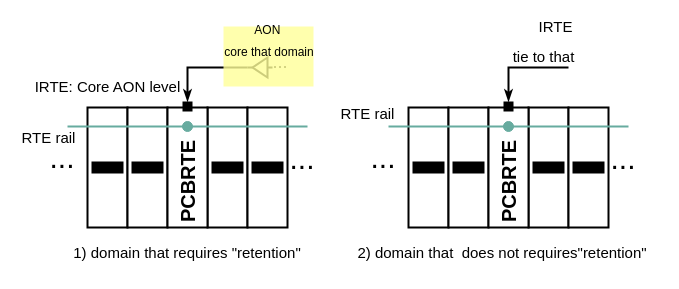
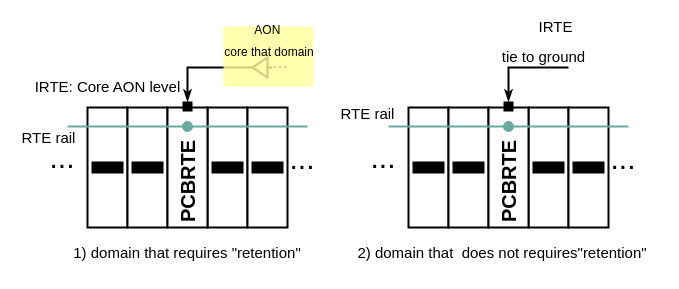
  <mxCell id="0" />
  <mxCell id="1" parent="0" />
  <mxCell id="2" value="" style="rounded=0;whiteSpace=wrap;html=1;strokeWidth=2;" parent="1" vertex="1"><mxGeometry x="87" y="107" width="40" height="120" as="geometry" /></mxCell>
  <mxCell id="3" value="" style="rounded=0;whiteSpace=wrap;html=1;fillColor=#000000;strokeWidth=2;" parent="1" vertex="1"><mxGeometry x="92" y="162" width="30" height="10" as="geometry" /></mxCell>
  <mxCell id="4" value="" style="rounded=0;whiteSpace=wrap;html=1;strokeWidth=2;" parent="1" vertex="1"><mxGeometry x="127" y="107" width="40" height="120" as="geometry" /></mxCell>
  <mxCell id="5" value="" style="rounded=0;whiteSpace=wrap;html=1;fillColor=#000000;strokeWidth=2;" parent="1" vertex="1"><mxGeometry x="132" y="162" width="30" height="10" as="geometry" /></mxCell>
  <mxCell id="6" value="" style="rounded=0;whiteSpace=wrap;html=1;strokeWidth=2;" parent="1" vertex="1"><mxGeometry x="207" y="107" width="40" height="120" as="geometry" /></mxCell>
  <mxCell id="7" value="" style="rounded=0;whiteSpace=wrap;html=1;fillColor=#000000;strokeWidth=2;" parent="1" vertex="1"><mxGeometry x="212" y="162" width="30" height="10" as="geometry" /></mxCell>
  <mxCell id="8" value="" style="rounded=0;whiteSpace=wrap;html=1;strokeWidth=2;" parent="1" vertex="1"><mxGeometry x="247" y="107" width="40" height="120" as="geometry" /></mxCell>
  <mxCell id="9" value="" style="rounded=0;whiteSpace=wrap;html=1;fillColor=#000000;strokeWidth=2;" parent="1" vertex="1"><mxGeometry x="252" y="162" width="30" height="10" as="geometry" /></mxCell>
  <mxCell id="10" value="" style="rounded=0;whiteSpace=wrap;html=1;strokeWidth=2;" parent="1" vertex="1"><mxGeometry x="167" y="107" width="40" height="120" as="geometry" /></mxCell>
  <mxCell id="11" value="&lt;font size=&quot;1&quot;&gt;&lt;b style=&quot;font-size: 20px&quot;&gt;PCBRTE&lt;/b&gt;&lt;/font&gt;" style="text;html=1;strokeColor=none;fillColor=none;align=center;verticalAlign=middle;whiteSpace=wrap;rounded=0;direction=south;horizontal=0;" parent="1" vertex="1"><mxGeometry x="172" y="151" width="30" height="60" as="geometry" /></mxCell>
  <mxCell id="12" value="" style="ellipse;whiteSpace=wrap;html=1;aspect=fixed;fontSize=12;strokeWidth=1;fillColor=#67AB9F;strokeColor=#67AB9F;" parent="1" vertex="1"><mxGeometry x="182" y="121" width="10" height="10" as="geometry" /></mxCell>
  <mxCell id="13" style="edgeStyle=orthogonalEdgeStyle;rounded=0;orthogonalLoop=1;jettySize=auto;html=1;exitX=0.5;exitY=0;exitDx=0;exitDy=0;fontSize=30;strokeColor=#000000;strokeWidth=2;endArrow=none;endFill=0;startArrow=classicThin;startFill=1;" parent="1" source="14" edge="1"><mxGeometry relative="1" as="geometry"><mxPoint x="247" y="67" as="targetPoint" /><Array as="points"><mxPoint x="187" y="67" /></Array></mxGeometry></mxCell>
  <mxCell id="14" value="" style="rounded=0;whiteSpace=wrap;html=1;fontSize=12;strokeWidth=1;fillColor=#000000;strokeColor=none;" parent="1" vertex="1"><mxGeometry x="182" y="101" width="10" height="10" as="geometry" /></mxCell>
  <mxCell id="15" value="" style="endArrow=none;html=1;rounded=0;fontSize=12;strokeWidth=2;strokeColor=#67AB9F;" parent="1" edge="1"><mxGeometry width="50" height="50" relative="1" as="geometry"><mxPoint x="67" y="126" as="sourcePoint" /><mxPoint x="307" y="126" as="targetPoint" /></mxGeometry></mxCell>
  <mxCell id="16" value="&lt;font style=&quot;font-size: 30px&quot;&gt;...&lt;/font&gt;" style="text;html=1;strokeColor=none;fillColor=none;align=center;verticalAlign=middle;whiteSpace=wrap;rounded=0;fontSize=12;" parent="1" vertex="1"><mxGeometry x="47" y="154" width="30" height="5" as="geometry" /></mxCell>
  <mxCell id="17" value="&lt;font style=&quot;font-size: 30px&quot;&gt;...&lt;/font&gt;" style="text;html=1;strokeColor=none;fillColor=none;align=center;verticalAlign=middle;whiteSpace=wrap;rounded=0;fontSize=12;" parent="1" vertex="1"><mxGeometry x="287" y="155" width="30" height="5" as="geometry" /></mxCell>
  <mxCell id="18" value="" style="verticalLabelPosition=bottom;shadow=0;dashed=0;align=center;html=1;verticalAlign=top;shape=mxgraph.electrical.logic_gates.buffer2;fontSize=30;strokeColor=#000000;strokeWidth=2;fillColor=none;direction=west;" parent="1" vertex="1"><mxGeometry x="247" y="57" width="25" height="20" as="geometry" /></mxCell>
  <mxCell id="19" value="&lt;font style=&quot;font-size: 18px&quot;&gt;...&lt;/font&gt;" style="text;html=1;strokeColor=none;fillColor=none;align=center;verticalAlign=middle;whiteSpace=wrap;rounded=0;fontSize=12;strokeWidth=2;" parent="1" vertex="1"><mxGeometry x="265" y="59" width="30" height="5" as="geometry" /></mxCell>
  <mxCell id="20" value="" style="rounded=0;whiteSpace=wrap;html=1;fontSize=18;strokeColor=none;strokeWidth=2;fillColor=#FFFF99;opacity=80;" parent="1" vertex="1"><mxGeometry x="223" y="26" width="90" height="60" as="geometry" /></mxCell>
  <mxCell id="21" value="&lt;font style=&quot;font-size: 12px&quot;&gt;AON&amp;nbsp;&lt;br&gt;core that domain&lt;br&gt;&lt;/font&gt;" style="text;html=1;strokeColor=none;fillColor=none;align=center;verticalAlign=middle;whiteSpace=wrap;rounded=0;fontSize=18;opacity=70;spacing=0;" parent="1" vertex="1"><mxGeometry x="208" y="24" width="122" height="30" as="geometry" /></mxCell>
  <mxCell id="22" value="&lt;font&gt;&lt;font style=&quot;font-size: 15px&quot;&gt;IRTE: Core AON level&lt;/font&gt;&lt;br&gt;&lt;/font&gt;" style="text;html=1;strokeColor=none;fillColor=none;align=center;verticalAlign=middle;whiteSpace=wrap;rounded=0;fontSize=18;opacity=70;spacing=0;" parent="1" vertex="1"><mxGeometry x="33.5" y="71" width="147" height="30" as="geometry" /></mxCell>
  <mxCell id="23" value="&lt;font&gt;&lt;font style=&quot;font-size: 15px&quot;&gt;RTE rail&lt;/font&gt;&lt;br&gt;&lt;/font&gt;" style="text;html=1;strokeColor=none;fillColor=none;align=center;verticalAlign=middle;whiteSpace=wrap;rounded=0;fontSize=18;opacity=70;spacing=0;" parent="1" vertex="1"><mxGeometry x="20" y="125" width="57" height="24" as="geometry" /></mxCell>
  <mxCell id="24" value="" style="rounded=0;whiteSpace=wrap;html=1;strokeWidth=2;" parent="1" vertex="1"><mxGeometry x="408" y="107" width="40" height="120" as="geometry" /></mxCell>
  <mxCell id="25" value="" style="rounded=0;whiteSpace=wrap;html=1;fillColor=#000000;strokeWidth=2;" parent="1" vertex="1"><mxGeometry x="413" y="162" width="30" height="10" as="geometry" /></mxCell>
  <mxCell id="26" value="" style="rounded=0;whiteSpace=wrap;html=1;strokeWidth=2;" parent="1" vertex="1"><mxGeometry x="448" y="107" width="40" height="120" as="geometry" /></mxCell>
  <mxCell id="27" value="" style="rounded=0;whiteSpace=wrap;html=1;fillColor=#000000;strokeWidth=2;" parent="1" vertex="1"><mxGeometry x="453" y="162" width="30" height="10" as="geometry" /></mxCell>
  <mxCell id="28" value="" style="rounded=0;whiteSpace=wrap;html=1;strokeWidth=2;" parent="1" vertex="1"><mxGeometry x="528" y="107" width="40" height="120" as="geometry" /></mxCell>
  <mxCell id="29" value="" style="rounded=0;whiteSpace=wrap;html=1;fillColor=#000000;strokeWidth=2;" parent="1" vertex="1"><mxGeometry x="533" y="162" width="30" height="10" as="geometry" /></mxCell>
  <mxCell id="30" value="" style="rounded=0;whiteSpace=wrap;html=1;strokeWidth=2;" parent="1" vertex="1"><mxGeometry x="568" y="107" width="40" height="120" as="geometry" /></mxCell>
  <mxCell id="31" value="" style="rounded=0;whiteSpace=wrap;html=1;fillColor=#000000;strokeWidth=2;" parent="1" vertex="1"><mxGeometry x="573" y="162" width="30" height="10" as="geometry" /></mxCell>
  <mxCell id="32" value="" style="rounded=0;whiteSpace=wrap;html=1;strokeWidth=2;" parent="1" vertex="1"><mxGeometry x="488" y="107" width="40" height="120" as="geometry" /></mxCell>
  <mxCell id="33" value="&lt;font size=&quot;1&quot;&gt;&lt;b style=&quot;font-size: 20px&quot;&gt;PCBRTE&lt;/b&gt;&lt;/font&gt;" style="text;html=1;strokeColor=none;fillColor=none;align=center;verticalAlign=middle;whiteSpace=wrap;rounded=0;direction=south;horizontal=0;" parent="1" vertex="1"><mxGeometry x="493" y="151" width="30" height="60" as="geometry" /></mxCell>
  <mxCell id="34" value="" style="ellipse;whiteSpace=wrap;html=1;aspect=fixed;fontSize=12;strokeWidth=1;fillColor=#67AB9F;strokeColor=#67AB9F;" parent="1" vertex="1"><mxGeometry x="503" y="121" width="10" height="10" as="geometry" /></mxCell>
  <mxCell id="35" style="edgeStyle=orthogonalEdgeStyle;rounded=0;orthogonalLoop=1;jettySize=auto;html=1;exitX=0.5;exitY=0;exitDx=0;exitDy=0;fontSize=30;strokeColor=#000000;strokeWidth=2;endArrow=none;endFill=0;startArrow=classicThin;startFill=1;" parent="1" source="36" edge="1"><mxGeometry relative="1" as="geometry"><mxPoint x="568" y="67" as="targetPoint" /><Array as="points"><mxPoint x="508" y="67" /></Array></mxGeometry></mxCell>
  <mxCell id="36" value="" style="rounded=0;whiteSpace=wrap;html=1;fontSize=12;strokeWidth=1;fillColor=#000000;strokeColor=none;" parent="1" vertex="1"><mxGeometry x="503" y="101" width="10" height="10" as="geometry" /></mxCell>
  <mxCell id="37" value="" style="endArrow=none;html=1;rounded=0;fontSize=12;strokeWidth=2;strokeColor=#67AB9F;" parent="1" edge="1"><mxGeometry width="50" height="50" relative="1" as="geometry"><mxPoint x="388" y="126" as="sourcePoint" /><mxPoint x="628" y="126" as="targetPoint" /></mxGeometry></mxCell>
  <mxCell id="38" value="&lt;font style=&quot;font-size: 30px&quot;&gt;...&lt;/font&gt;" style="text;html=1;strokeColor=none;fillColor=none;align=center;verticalAlign=middle;whiteSpace=wrap;rounded=0;fontSize=12;" parent="1" vertex="1"><mxGeometry x="368" y="154" width="30" height="5" as="geometry" /></mxCell>
  <mxCell id="39" value="&lt;font style=&quot;font-size: 30px&quot;&gt;...&lt;/font&gt;" style="text;html=1;strokeColor=none;fillColor=none;align=center;verticalAlign=middle;whiteSpace=wrap;rounded=0;fontSize=12;" parent="1" vertex="1"><mxGeometry x="608" y="155" width="30" height="5" as="geometry" /></mxCell>
  <mxCell id="40" value="&lt;font&gt;&lt;font style=&quot;font-size: 15px&quot;&gt;IRTE&lt;/font&gt;&lt;br&gt;&lt;/font&gt;" style="text;html=1;strokeColor=none;fillColor=none;align=center;verticalAlign=middle;whiteSpace=wrap;rounded=0;fontSize=18;opacity=70;spacing=0;" parent="1" vertex="1"><mxGeometry x="542" y="20" width="27" height="12" as="geometry" /></mxCell>
  <mxCell id="41" value="&lt;font&gt;&lt;font style=&quot;font-size: 15px&quot;&gt;RTE rail&lt;/font&gt;&lt;br&gt;&lt;/font&gt;" style="text;html=1;strokeColor=none;fillColor=none;align=center;verticalAlign=middle;whiteSpace=wrap;rounded=0;fontSize=18;opacity=70;spacing=0;" parent="1" vertex="1"><mxGeometry x="337" y="101" width="61" height="24" as="geometry" /></mxCell>
- <mxCell id="42" value="&lt;font&gt;&lt;font style=&quot;font-size: 15px&quot;&gt;tie to that&lt;/font&gt;&lt;br&gt;&lt;/font&gt;" style="text;html=1;strokeColor=none;fillColor=none;align=center;verticalAlign=middle;whiteSpace=wrap;rounded=0;fontSize=18;opacity=70;spacing=0;" parent="1" vertex="1"><mxGeometry x="497" y="50" width="93" height="12" as="geometry" /></mxCell>
+ <mxCell id="42" value="&lt;font&gt;&lt;font style=&quot;font-size: 15px&quot;&gt;tie to ground&lt;/font&gt;&lt;br&gt;&lt;/font&gt;" style="text;html=1;strokeColor=none;fillColor=none;align=center;verticalAlign=middle;whiteSpace=wrap;rounded=0;fontSize=18;opacity=70;spacing=0;" parent="1" vertex="1"><mxGeometry x="497" y="50" width="93" height="12" as="geometry" /></mxCell>
  <mxCell id="43" value="&lt;font style=&quot;font-size: 15px&quot;&gt;1) domain that requires &quot;retention&quot;&lt;/font&gt;" style="text;html=1;strokeColor=none;fillColor=none;align=center;verticalAlign=middle;whiteSpace=wrap;rounded=0;fontSize=10;opacity=80;" parent="1" vertex="1"><mxGeometry x="64" y="237" width="246" height="30" as="geometry" /></mxCell>
  <mxCell id="44" value="&lt;font style=&quot;font-size: 15px&quot;&gt;2) domain that&amp;nbsp; does not requires&quot;retention&quot;&lt;/font&gt;" style="text;html=1;strokeColor=none;fillColor=none;align=center;verticalAlign=middle;whiteSpace=wrap;rounded=0;fontSize=10;opacity=80;" parent="1" vertex="1"><mxGeometry x="347" y="237" width="310" height="30" as="geometry" /></mxCell>
